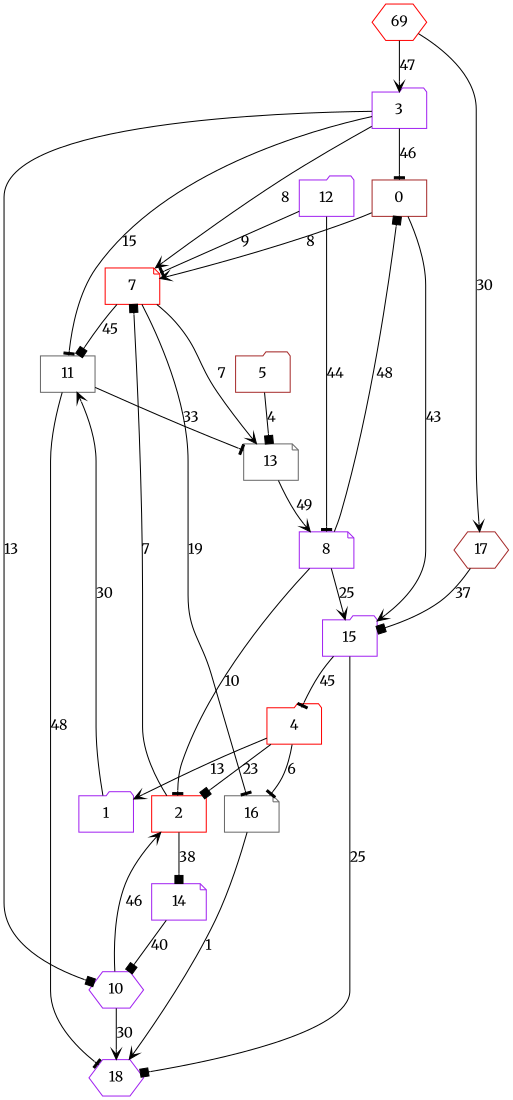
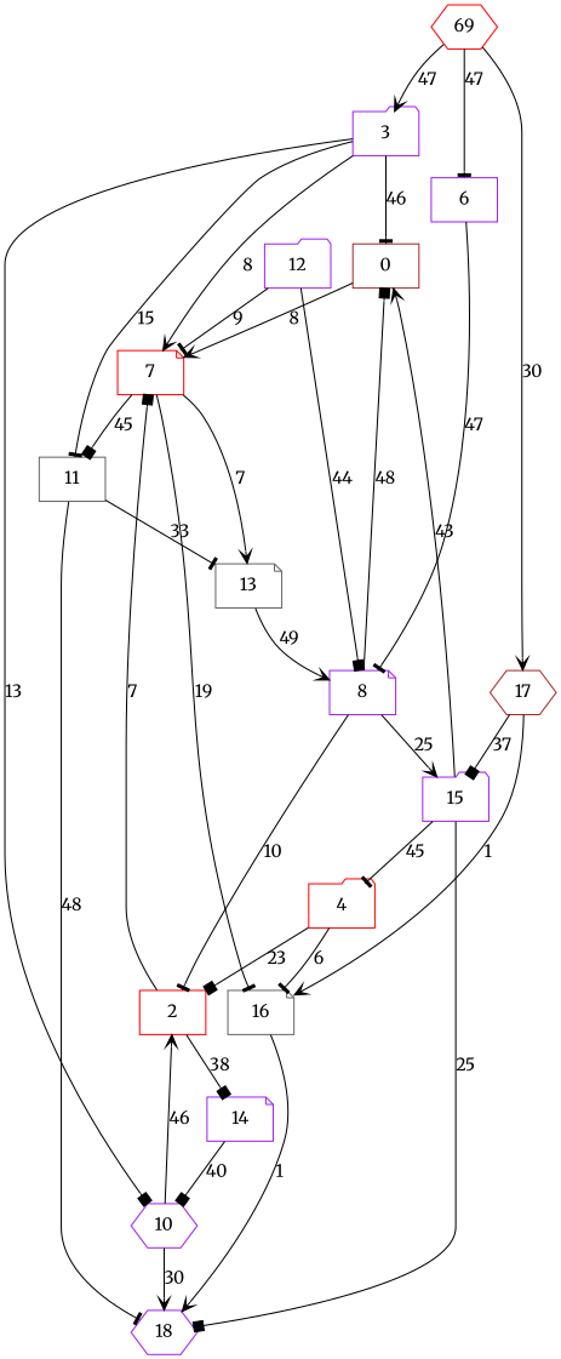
  digraph {
    fontname=Merriweather
    node [color=purple fontname=Merriweather shape=folder]
    edge [arrowhead=vee fontname=Merriweather weight=8]
    0 [color=brown shape=box]
    7 [color=red shape=note]
    15
    11 [color=gray40 shape=box]
    16 [color=gray40 shape=note]
    13 [color=gray40 shape=note]
    4 [color=red]
    18 [shape=hexagon]
-   1
    2 [color=red shape=box]
    14 [shape=note]
    10 [shape=hexagon]
    3
-   5 [color=brown]
    8 [shape=note]
+   6 [shape=box]
    12
    17 [color=brown shape=hexagon]
    n19 [color=red label=69 shape=hexagon]
    0 -> 7 [label=8]
-   0 -> 15 [label=43 weight=43]
+   15 -> 0 [label=43 weight=43]
    7 -> 11 [arrowhead=box label=45 weight=45]
    7 -> 16 [arrowhead=tee label=19 weight=19]
    7 -> 13 [label=7 weight=7]
    15 -> 4 [arrowhead=tee label=45 weight=45]
    15 -> 18 [arrowhead=box label=25 weight=25]
    11 -> 13 [arrowhead=tee label=33 weight=33]
    11 -> 18 [arrowhead=tee label=48 weight=48]
    16 -> 18 [label=1]
    13 -> 8 [label=49 weight=49]
    4 -> 16 [arrowhead=tee label=6 weight=6]
-   4 -> 1 [label=13 weight=13]
    4 -> 2 [arrowhead=box label=23 weight=23]
-   1 -> 11 [label=30 weight=30]
    2 -> 7 [arrowhead=box label=7 weight=7]
    2 -> 14 [arrowhead=box label=38 weight=38]
    14 -> 10 [arrowhead=box label=40 weight=40]
    10 -> 18 [label=30 weight=30]
    10 -> 2 [label=46 weight=46]
    3 -> 0 [arrowhead=tee label=46 weight=46]
    3 -> 7 [label=8]
    3 -> 11 [arrowhead=tee label=15 weight=15]
    3 -> 10 [arrowhead=box label=13 weight=13]
-   5 -> 13 [arrowhead=box label=4 weight=4]
    8 -> 0 [arrowhead=box label=48 weight=48]
    8 -> 15 [label=25 weight=25]
    8 -> 2 [arrowhead=tee label=10 weight=10]
+   6 -> 8 [arrowhead=tee label=47 weight=47]
    12 -> 7 [arrowhead=tee label=9 weight=9]
-   12 -> 8 [arrowhead=tee label=44 weight=44]
+   12 -> 8 [arrowhead=box label=44 weight=44]
    17 -> 15 [arrowhead=box label=37 weight=37]
+   17 -> 16 [label=1 weight=1]
    n19 -> 3 [label=47 weight=47]
+   n19 -> 6 [arrowhead=tee label=47 weight=47]
    n19 -> 17 [label=30 weight=30]
  }
